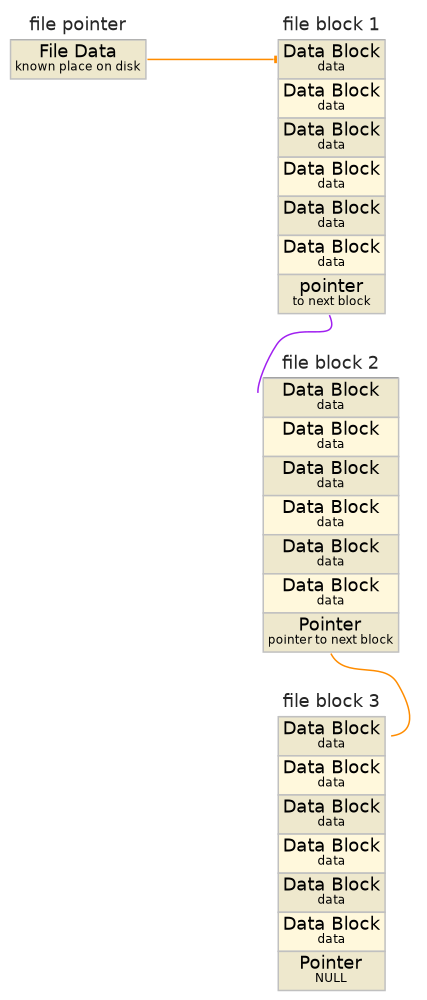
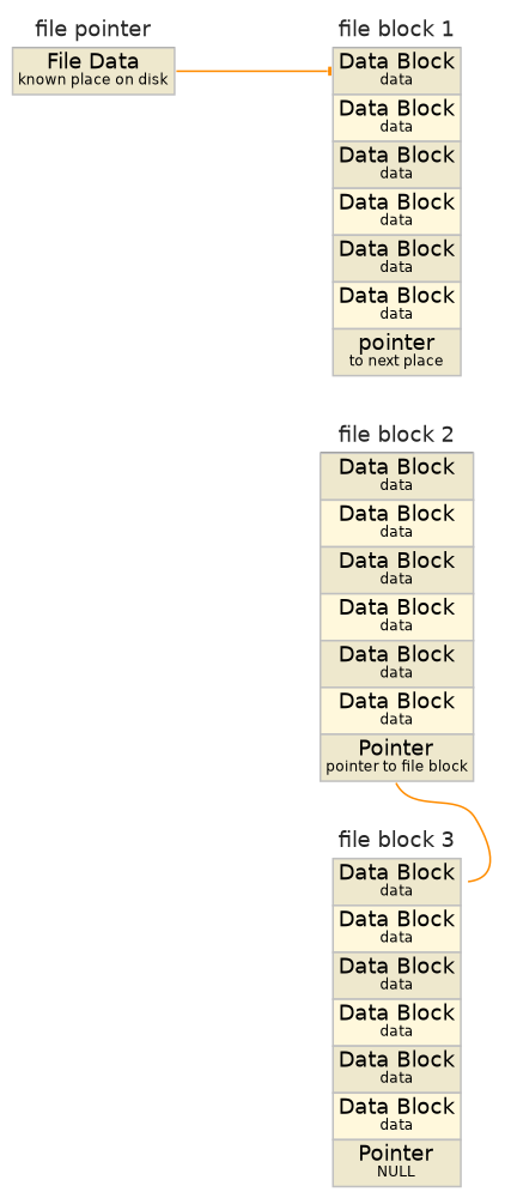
  digraph {
    fontname=x
    rankdir=RL
    ranksep=1.0
    node [fontname=Helvetica fontsize=10 margin="0.04 0.04" shape=none]
    edge [arrowhead=normal arrowsize=0.4 color=darkorange headport=block1 tailport=pointer]
    n1 [height=0.2 label=<<table border="0.1" cellborder="1" cellspacing="0"><TR><TD sides="b"><font face="helvetica" color="grey15" point-size="12">file pointer</font></TD></TR><tr><td align="text" color="grey" bgcolor="cornsilk2" height="10" width="60" port="header"><font point-size="12">File Data</font><br></br><font point-size="8">known place on disk</font></td></tr></table>> width=0.4]
-   n2 [height=0.2 label=<<table border="0.1" cellborder="1" cellspacing="0"><TR><TD sides="b"><font face="helvetica" color="grey15" point-size="12">file block 1</font></TD></TR><tr><td align="text" color="grey" bgcolor="cornsilk2" height="10" width="60" port="block1"><font point-size="12">Data Block</font><br></br><font point-size="8">data</font></td></tr><tr><td align="text" color="grey" bgcolor="cornsilk" height="10" width="60" port="block2"><font point-size="12">Data Block</font><br></br><font point-size="8">data</font></td></tr><tr><td align="text" color="grey" bgcolor="cornsilk2" height="10" width="60" port="block3"><font point-size="12">Data Block</font><br></br><font point-size="8">data</font></td></tr><tr><td align="text" color="grey" bgcolor="cornsilk" height="10" width="60" port="block4"><font point-size="12">Data Block</font><br></br><font point-size="8">data</font></td></tr><tr><td align="text" color="grey" bgcolor="cornsilk2" height="10" width="60" port="block5"><font point-size="12">Data Block</font><br></br><font point-size="8">data</font></td></tr><tr><td align="text" color="grey" bgcolor="cornsilk" height="10" width="60" port="block6"><font point-size="12">Data Block</font><br></br><font point-size="8">data</font></td></tr><tr><td align="text" color="grey" bgcolor="cornsilk2" height="10" width="60" port="pointer"><font point-size="12">pointer</font><br></br><font point-size="8">to next block</font></td></tr></table>> width=0.4]
-   n3 [height=0.2 label=<<table border="0.1" cellborder="1" cellspacing="0"><TR><TD sides="b"><font face="helvetica" color="grey15" point-size="12">file block 2</font></TD></TR><tr><td align="text" color="grey" bgcolor="cornsilk2" height="10" width="60" port="block1"><font point-size="12">Data Block</font><br></br><font point-size="8">data</font></td></tr><tr><td align="text" color="grey" bgcolor="cornsilk" height="10" width="60" port="block2"><font point-size="12">Data Block</font><br></br><font point-size="8">data</font></td></tr><tr><td align="text" color="grey" bgcolor="cornsilk2" height="10" width="60" port="block3"><font point-size="12">Data Block</font><br></br><font point-size="8">data</font></td></tr><tr><td align="text" color="grey" bgcolor="cornsilk" height="10" width="60" port="block4"><font point-size="12">Data Block</font><br></br><font point-size="8">data</font></td></tr><tr><td align="text" color="grey" bgcolor="cornsilk2" height="10" width="60" port="block5"><font point-size="12">Data Block</font><br></br><font point-size="8">data</font></td></tr><tr><td align="text" color="grey" bgcolor="cornsilk" height="10" width="60" port="block6"><font point-size="12">Data Block</font><br></br><font point-size="8">data</font></td></tr><tr><td align="text" color="grey" bgcolor="cornsilk2" height="10" width="60" port="pointer"><font point-size="12">Pointer</font><br></br><font point-size="8">pointer to next block</font></td></tr></table>> width=0.4]
+   n2 [height=0.2 label=<<table border="0.1" cellborder="1" cellspacing="0"><TR><TD sides="b"><font face="helvetica" color="grey15" point-size="12">file block 1</font></TD></TR><tr><td align="text" color="grey" bgcolor="cornsilk2" height="10" width="60" port="block1"><font point-size="12">Data Block</font><br></br><font point-size="8">data</font></td></tr><tr><td align="text" color="grey" bgcolor="cornsilk" height="10" width="60" port="block2"><font point-size="12">Data Block</font><br></br><font point-size="8">data</font></td></tr><tr><td align="text" color="grey" bgcolor="cornsilk2" height="10" width="60" port="block3"><font point-size="12">Data Block</font><br></br><font point-size="8">data</font></td></tr><tr><td align="text" color="grey" bgcolor="cornsilk" height="10" width="60" port="block4"><font point-size="12">Data Block</font><br></br><font point-size="8">data</font></td></tr><tr><td align="text" color="grey" bgcolor="cornsilk2" height="10" width="60" port="block5"><font point-size="12">Data Block</font><br></br><font point-size="8">data</font></td></tr><tr><td align="text" color="grey" bgcolor="cornsilk" height="10" width="60" port="block6"><font point-size="12">Data Block</font><br></br><font point-size="8">data</font></td></tr><tr><td align="text" color="grey" bgcolor="cornsilk2" height="10" width="60" port="pointer"><font point-size="12">pointer</font><br></br><font point-size="8">to next place</font></td></tr></table>> width=0.4]
+   n3 [height=0.2 label=<<table border="0.1" cellborder="1" cellspacing="0"><TR><TD sides="b"><font face="helvetica" color="grey15" point-size="12">file block 2</font></TD></TR><tr><td align="text" color="grey" bgcolor="cornsilk2" height="10" width="60" port="block1"><font point-size="12">Data Block</font><br></br><font point-size="8">data</font></td></tr><tr><td align="text" color="grey" bgcolor="cornsilk" height="10" width="60" port="block2"><font point-size="12">Data Block</font><br></br><font point-size="8">data</font></td></tr><tr><td align="text" color="grey" bgcolor="cornsilk2" height="10" width="60" port="block3"><font point-size="12">Data Block</font><br></br><font point-size="8">data</font></td></tr><tr><td align="text" color="grey" bgcolor="cornsilk" height="10" width="60" port="block4"><font point-size="12">Data Block</font><br></br><font point-size="8">data</font></td></tr><tr><td align="text" color="grey" bgcolor="cornsilk2" height="10" width="60" port="block5"><font point-size="12">Data Block</font><br></br><font point-size="8">data</font></td></tr><tr><td align="text" color="grey" bgcolor="cornsilk" height="10" width="60" port="block6"><font point-size="12">Data Block</font><br></br><font point-size="8">data</font></td></tr><tr><td align="text" color="grey" bgcolor="cornsilk2" height="10" width="60" port="pointer"><font point-size="12">Pointer</font><br></br><font point-size="8">pointer to file block</font></td></tr></table>> width=0.4]
    n4 [height=0.2 label=<<table border="0.1" cellborder="1" cellspacing="0"><TR><TD sides="b"><font face="helvetica" color="grey15" point-size="12">file block 3</font></TD></TR><tr><td align="text" color="grey" bgcolor="cornsilk2" height="10" width="60" port="block1"><font point-size="12">Data Block</font><br></br><font point-size="8">data</font></td></tr><tr><td align="text" color="grey" bgcolor="cornsilk" height="10" width="60" port="block2"><font point-size="12">Data Block</font><br></br><font point-size="8">data</font></td></tr><tr><td align="text" color="grey" bgcolor="cornsilk2" height="10" width="60" port="block3"><font point-size="12">Data Block</font><br></br><font point-size="8">data</font></td></tr><tr><td align="text" color="grey" bgcolor="cornsilk" height="10" width="60" port="block4"><font point-size="12">Data Block</font><br></br><font point-size="8">data</font></td></tr><tr><td align="text" color="grey" bgcolor="cornsilk2" height="10" width="60" port="block5"><font point-size="12">Data Block</font><br></br><font point-size="8">data</font></td></tr><tr><td align="text" color="grey" bgcolor="cornsilk" height="10" width="60" port="block6"><font point-size="12">Data Block</font><br></br><font point-size="8">data</font></td></tr><tr><td align="text" color="grey" bgcolor="cornsilk2" height="10" width="60" port="pointer"><font point-size="12">Pointer</font><br></br><font point-size="8">NULL</font></td></tr></table>> width=0.4]
    subgraph sub_1 {
      rank=sink
      n1
    }
    subgraph sub_2 {
      rank=source
      n2
      n3
      n4
    }
    n1 -> n2 [arrowhead=tee tailport=header]
-   n2 -> n3 [color=purple]
    n3 -> n4
  }
